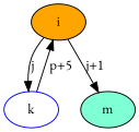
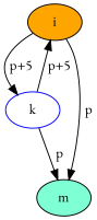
  digraph {
    fontname="EB Garamond"
    node [color=black fontname="EB Garamond" style=filled]
    edge [fontname="EB Garamond"]
    n1 [fillcolor=orange label=i]
    k [color=blue fillcolor=white]
    m [fillcolor=aquamarine]
-   n1 -> k [label="j "]
-   n1 -> m [label="j+1"]
+   n1 -> k [label=" p+5"]
+   n1 -> m [label="  p"]
    k -> n1 [label=" p+5"]
+   k -> m [label="  p"]
  }
